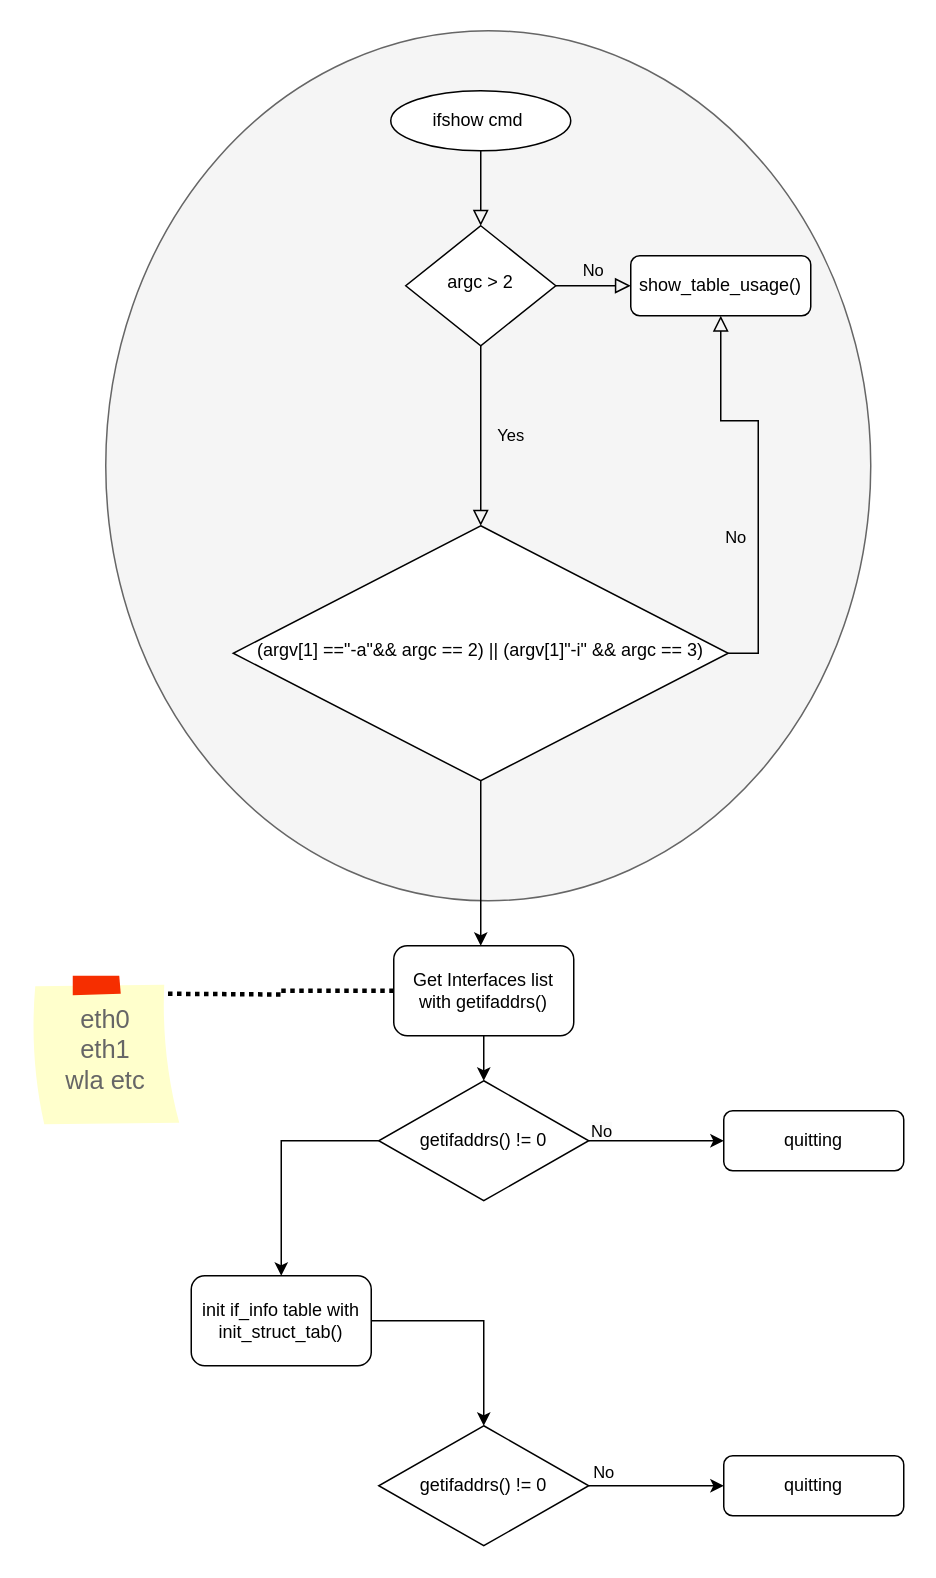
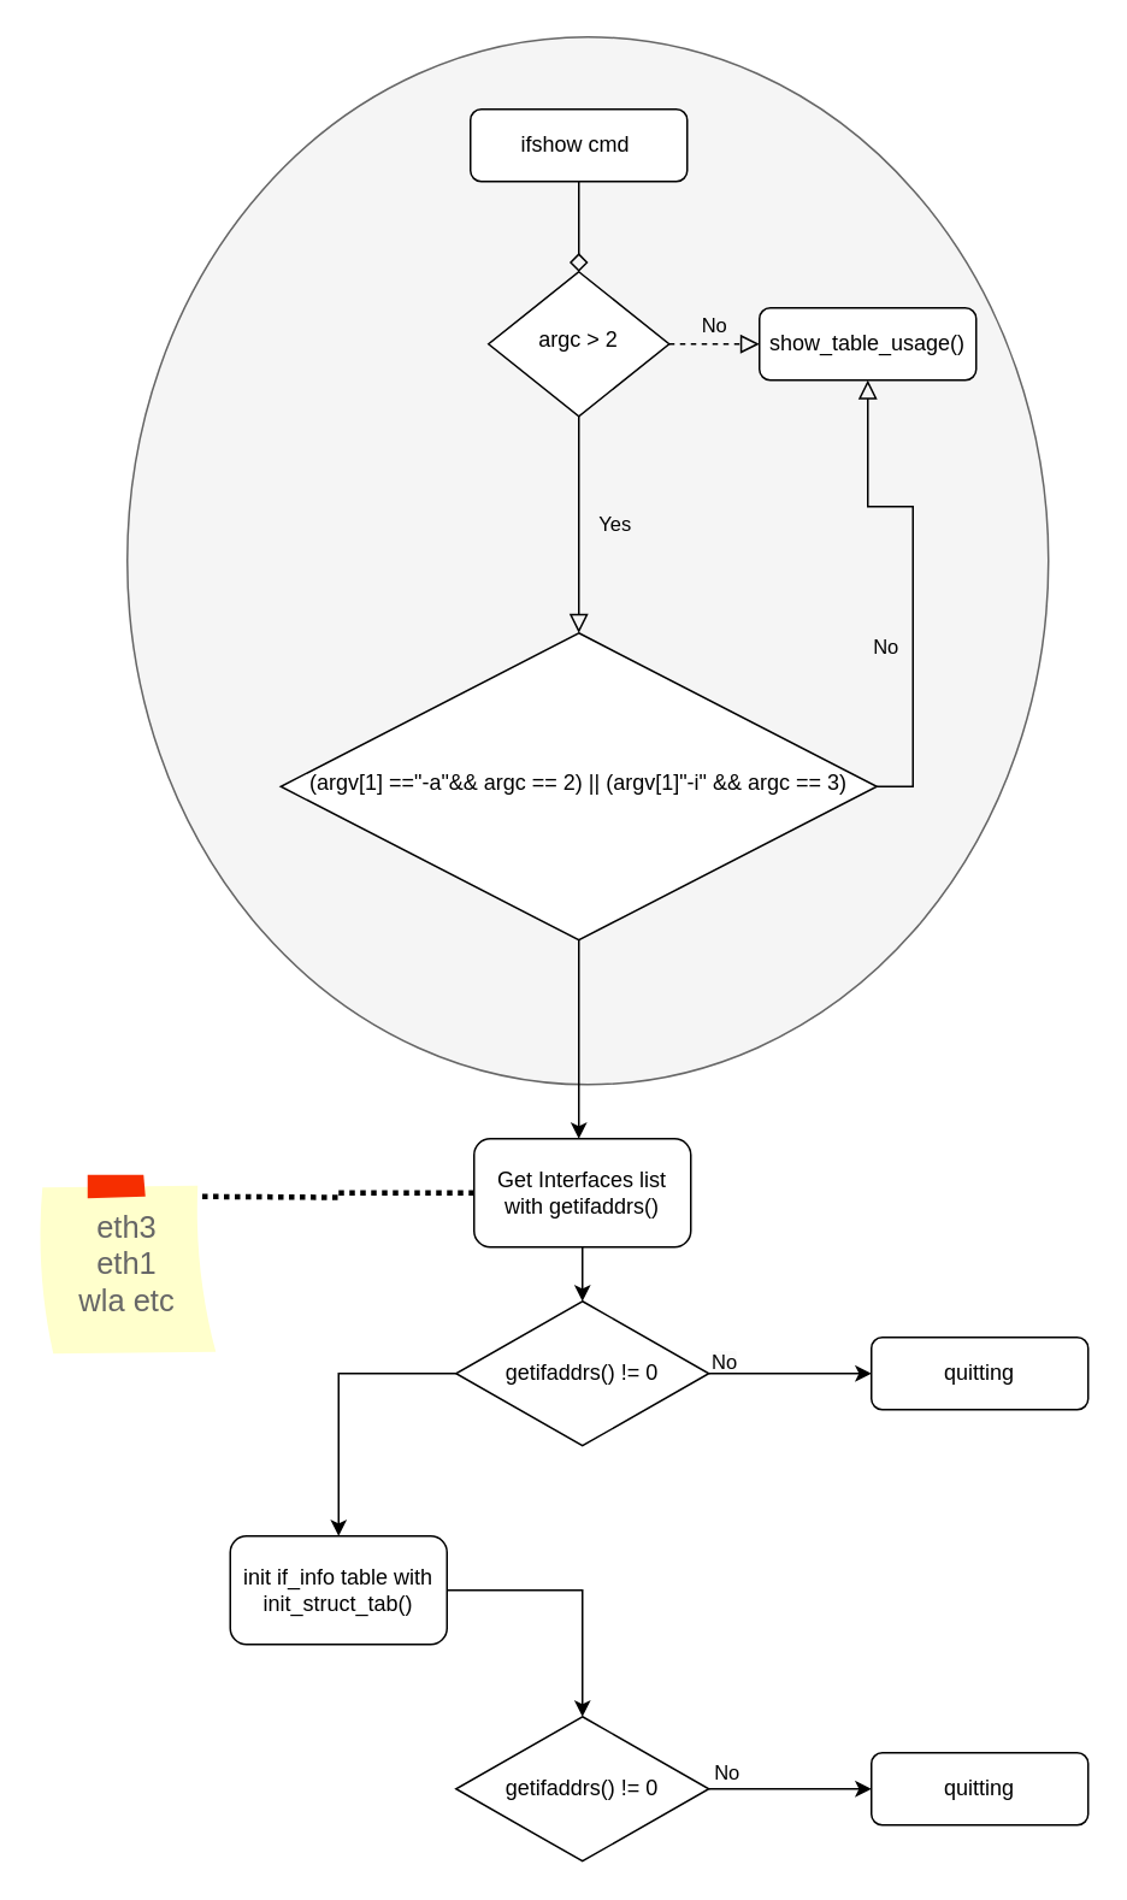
  <mxCell id="0" />
  <mxCell id="1" parent="0" />
  <mxCell id="2" value="" style="ellipse;whiteSpace=wrap;html=1;fillColor=#f5f5f5;fontColor=#333333;strokeColor=#666666;" parent="1" vertex="1"><mxGeometry x="70" y="20" width="510" height="580" as="geometry" /></mxCell>
- <mxCell id="3" value="" style="rounded=0;html=1;jettySize=auto;orthogonalLoop=1;fontSize=11;endArrow=block;endFill=0;endSize=8;strokeWidth=1;shadow=0;labelBackgroundColor=none;edgeStyle=orthogonalEdgeStyle;" parent="1" source="4" target="7" edge="1"><mxGeometry relative="1" as="geometry" /></mxCell>
- <mxCell id="4" value="ifshow cmd&amp;nbsp;" style="ellipse;whiteSpace=wrap;html=1;fontSize=12;glass=0;strokeWidth=1;shadow=0;" parent="1" vertex="1"><mxGeometry x="260" y="60" width="120" height="40" as="geometry" /></mxCell>
+ <mxCell id="3" value="" style="rounded=0;html=1;jettySize=auto;orthogonalLoop=1;fontSize=11;endArrow=diamond;endFill=0;endSize=8;strokeWidth=1;shadow=0;labelBackgroundColor=none;edgeStyle=orthogonalEdgeStyle;" parent="1" source="4" target="7" edge="1"><mxGeometry relative="1" as="geometry" /></mxCell>
+ <mxCell id="4" value="ifshow cmd&amp;nbsp;" style="rounded=1;whiteSpace=wrap;html=1;fontSize=12;glass=0;strokeWidth=1;shadow=0;" parent="1" vertex="1"><mxGeometry x="260" y="60" width="120" height="40" as="geometry" /></mxCell>
  <mxCell id="5" value="Yes" style="rounded=0;html=1;jettySize=auto;orthogonalLoop=1;fontSize=11;endArrow=block;endFill=0;endSize=8;strokeWidth=1;shadow=0;labelBackgroundColor=none;edgeStyle=orthogonalEdgeStyle;" parent="1" source="7" target="11" edge="1"><mxGeometry y="20" relative="1" as="geometry"><mxPoint as="offset" /></mxGeometry></mxCell>
- <mxCell id="6" value="No" style="edgeStyle=orthogonalEdgeStyle;rounded=0;html=1;jettySize=auto;orthogonalLoop=1;fontSize=11;endArrow=block;endFill=0;endSize=8;strokeWidth=1;shadow=0;labelBackgroundColor=none;" parent="1" source="7" target="8" edge="1"><mxGeometry y="10" relative="1" as="geometry"><mxPoint as="offset" /></mxGeometry></mxCell>
+ <mxCell id="6" value="No" style="edgeStyle=orthogonalEdgeStyle;rounded=0;html=1;jettySize=auto;orthogonalLoop=1;fontSize=11;endArrow=block;endFill=0;endSize=8;strokeWidth=1;shadow=0;labelBackgroundColor=none;dashed=1;" parent="1" source="7" target="8" edge="1"><mxGeometry y="10" relative="1" as="geometry"><mxPoint as="offset" /></mxGeometry></mxCell>
  <mxCell id="7" value="argc &amp;gt; 2" style="rhombus;whiteSpace=wrap;html=1;shadow=0;fontFamily=Helvetica;fontSize=12;align=center;strokeWidth=1;spacing=6;spacingTop=-4;" parent="1" vertex="1"><mxGeometry x="270" y="150" width="100" height="80" as="geometry" /></mxCell>
  <mxCell id="8" value="show_table_usage()" style="rounded=1;whiteSpace=wrap;html=1;fontSize=12;glass=0;strokeWidth=1;shadow=0;" parent="1" vertex="1"><mxGeometry x="420" y="170" width="120" height="40" as="geometry" /></mxCell>
  <mxCell id="9" value="No" style="edgeStyle=orthogonalEdgeStyle;rounded=0;html=1;jettySize=auto;orthogonalLoop=1;fontSize=11;endArrow=block;endFill=0;endSize=8;strokeWidth=1;shadow=0;labelBackgroundColor=none;entryX=0.5;entryY=1;entryDx=0;entryDy=0;exitX=1;exitY=0.5;exitDx=0;exitDy=0;" parent="1" source="11" target="8" edge="1"><mxGeometry x="-0.282" y="15" relative="1" as="geometry"><mxPoint as="offset" /><mxPoint x="454" y="315" as="targetPoint" /></mxGeometry></mxCell>
  <mxCell id="10" style="edgeStyle=orthogonalEdgeStyle;rounded=0;orthogonalLoop=1;jettySize=auto;html=1;" parent="1" source="11" edge="1"><mxGeometry relative="1" as="geometry"><mxPoint x="320" y="630" as="targetPoint" /></mxGeometry></mxCell>
  <mxCell id="11" value="(argv[1] ==&quot;-a&quot;&amp;amp;&amp;amp; argc ==&amp;nbsp;2)&amp;nbsp;|| (argv[1]&quot;-i&quot; &amp;amp;&amp;amp; argc == 3)" style="rhombus;whiteSpace=wrap;html=1;shadow=0;fontFamily=Helvetica;fontSize=12;align=center;strokeWidth=1;spacing=6;spacingTop=-4;" parent="1" vertex="1"><mxGeometry x="155" y="350" width="330" height="170" as="geometry" /></mxCell>
  <mxCell id="12" style="edgeStyle=orthogonalEdgeStyle;rounded=0;orthogonalLoop=1;jettySize=auto;html=1;" parent="1" source="13" target="16" edge="1"><mxGeometry relative="1" as="geometry" /></mxCell>
  <mxCell id="13" value="Get Interfaces list with getifaddrs()" style="rounded=1;whiteSpace=wrap;html=1;" parent="1" vertex="1"><mxGeometry x="262" y="630" width="120" height="60" as="geometry" /></mxCell>
  <mxCell id="14" style="edgeStyle=orthogonalEdgeStyle;rounded=0;orthogonalLoop=1;jettySize=auto;html=1;" parent="1" source="16" target="19" edge="1"><mxGeometry relative="1" as="geometry" /></mxCell>
  <mxCell id="15" style="edgeStyle=orthogonalEdgeStyle;rounded=0;orthogonalLoop=1;jettySize=auto;html=1;" edge="1" parent="1" source="16" target="22"><mxGeometry relative="1" as="geometry" /></mxCell>
  <mxCell id="16" value="getifaddrs() != 0" style="rhombus;whiteSpace=wrap;html=1;" parent="1" vertex="1"><mxGeometry x="252" y="720" width="140" height="80" as="geometry" /></mxCell>
- <mxCell id="17" value="eth0&lt;div&gt;eth1&lt;/div&gt;&lt;div&gt;wla etc&lt;/div&gt;" style="strokeWidth=1;shadow=0;dashed=0;align=center;html=1;shape=mxgraph.mockup.text.stickyNote2;fontColor=#666666;mainText=;fontSize=17;whiteSpace=wrap;fillColor=#ffffcc;strokeColor=#F62E00;" parent="1" vertex="1"><mxGeometry x="20" y="650" width="100" height="100" as="geometry" /></mxCell>
+ <mxCell id="17" value="eth3&lt;div&gt;eth1&lt;/div&gt;&lt;div&gt;wla etc&lt;/div&gt;" style="strokeWidth=1;shadow=0;dashed=0;align=center;html=1;shape=mxgraph.mockup.text.stickyNote2;fontColor=#666666;mainText=;fontSize=17;whiteSpace=wrap;fillColor=#ffffcc;strokeColor=#F62E00;" parent="1" vertex="1"><mxGeometry x="20" y="650" width="100" height="100" as="geometry" /></mxCell>
  <mxCell id="18" style="edgeStyle=orthogonalEdgeStyle;rounded=0;orthogonalLoop=1;jettySize=auto;html=1;entryX=0.98;entryY=0.52;entryDx=0;entryDy=0;entryPerimeter=0;dashed=1;dashPattern=1 1;strokeWidth=3;endArrow=none;endFill=0;" parent="1" source="13" edge="1"><mxGeometry relative="1" as="geometry"><mxPoint x="110" y="662" as="targetPoint" /></mxGeometry></mxCell>
  <mxCell id="19" value="quitting" style="rounded=1;whiteSpace=wrap;html=1;fontSize=12;glass=0;strokeWidth=1;shadow=0;" parent="1" vertex="1"><mxGeometry x="482" y="740" width="120" height="40" as="geometry" /></mxCell>
  <mxCell id="20" value="&lt;span style=&quot;color: rgb(0, 0, 0); font-family: Helvetica; font-size: 11px; font-style: normal; font-variant-ligatures: normal; font-variant-caps: normal; font-weight: 400; letter-spacing: normal; orphans: 2; text-align: center; text-indent: 0px; text-transform: none; widows: 2; word-spacing: 0px; -webkit-text-stroke-width: 0px; white-space: nowrap; background-color: rgb(251, 251, 251); text-decoration-thickness: initial; text-decoration-style: initial; text-decoration-color: initial; display: inline !important; float: none;&quot;&gt;No&lt;/span&gt;" style="text;whiteSpace=wrap;html=1;" parent="1" vertex="1"><mxGeometry x="392" y="740" width="50" height="40" as="geometry" /></mxCell>
  <mxCell id="21" style="edgeStyle=orthogonalEdgeStyle;rounded=0;orthogonalLoop=1;jettySize=auto;html=1;" edge="1" parent="1" source="22" target="25"><mxGeometry relative="1" as="geometry" /></mxCell>
  <mxCell id="22" value="init if_info table with init_struct_tab()" style="rounded=1;whiteSpace=wrap;html=1;" vertex="1" parent="1"><mxGeometry x="127" y="850" width="120" height="60" as="geometry" /></mxCell>
  <mxCell id="23" style="edgeStyle=orthogonalEdgeStyle;rounded=0;orthogonalLoop=1;jettySize=auto;html=1;entryX=0;entryY=0.5;entryDx=0;entryDy=0;" edge="1" parent="1" source="25" target="26"><mxGeometry relative="1" as="geometry" /></mxCell>
  <mxCell id="24" value="No" style="edgeLabel;html=1;align=center;verticalAlign=middle;resizable=0;points=[];" vertex="1" connectable="0" parent="23"><mxGeometry x="-0.37" y="3" relative="1" as="geometry"><mxPoint x="-19" y="-7" as="offset" /></mxGeometry></mxCell>
  <mxCell id="25" value="getifaddrs() != 0" style="rhombus;whiteSpace=wrap;html=1;" vertex="1" parent="1"><mxGeometry x="252" y="950" width="140" height="80" as="geometry" /></mxCell>
  <mxCell id="26" value="quitting" style="rounded=1;whiteSpace=wrap;html=1;fontSize=12;glass=0;strokeWidth=1;shadow=0;" vertex="1" parent="1"><mxGeometry x="482" y="970" width="120" height="40" as="geometry" /></mxCell>
